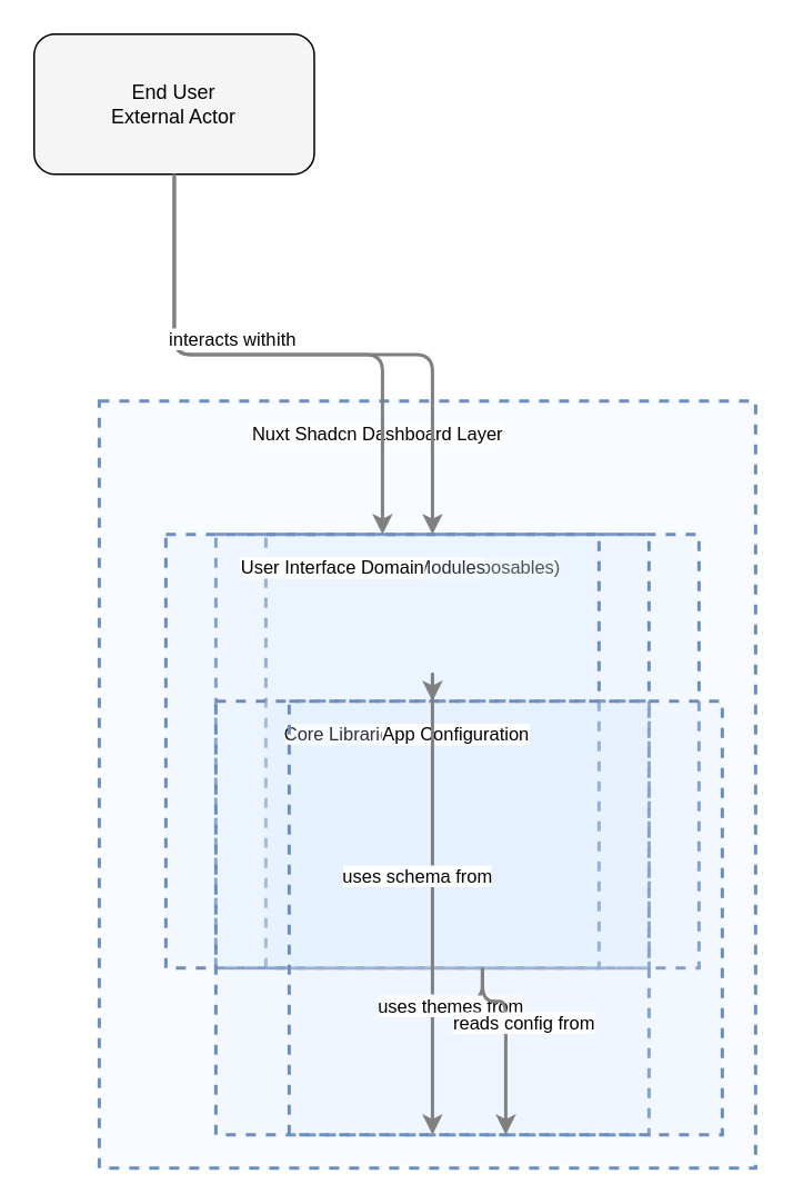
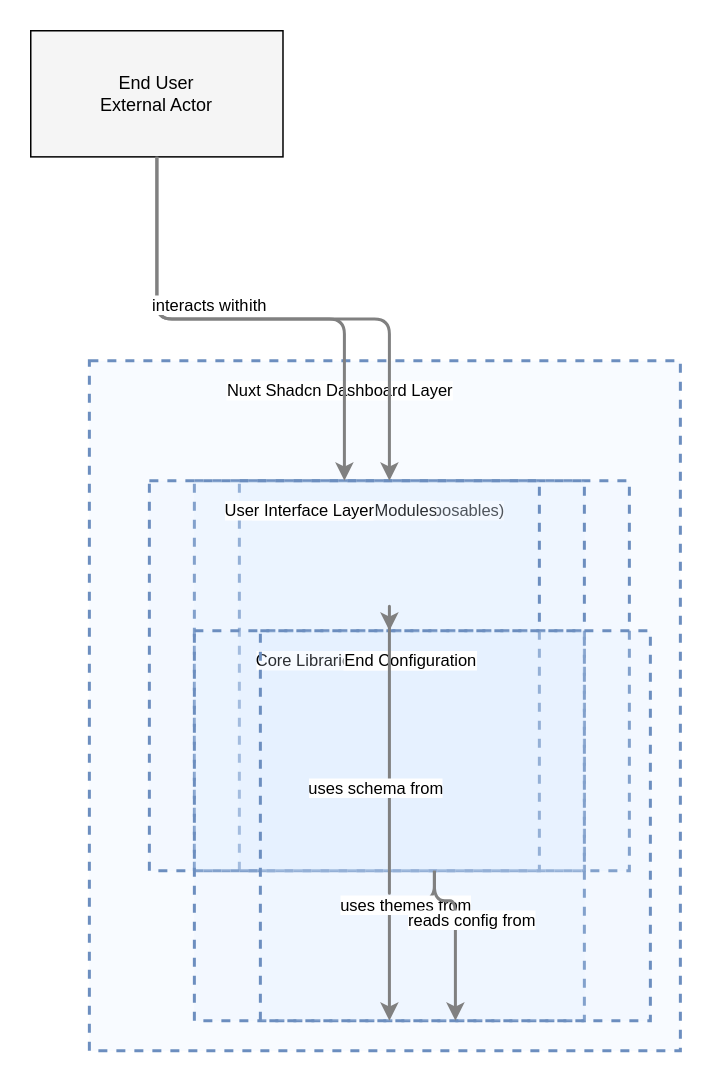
  <mxCell id="0" />
  <mxCell id="1" parent="0" />
  <mxCell id="2" value="" style="html=1;whiteSpace=wrap;container=1;fillColor=#dae8fc;strokeColor=#6c8ebf;dashed=1;fillOpacity=20;strokeWidth=2;containerType=none;recursiveResize=0;movable=1;resizable=1;autosize=0;dropTarget=0" vertex="1" parent="12"><mxGeometry x="100" y="80" width="260" height="260" as="geometry" /></mxCell>
  <mxCell id="3" value="Reusable Logic (Composables)" style="edgeLabel;html=1;align=center;verticalAlign=middle;resizable=0;labelBackgroundColor=white;spacing=5" vertex="1" parent="12"><mxGeometry x="108" y="88" width="184" height="24" as="geometry" /></mxCell>
  <mxCell id="4" value="" style="html=1;whiteSpace=wrap;container=1;fillColor=#dae8fc;strokeColor=#6c8ebf;dashed=1;fillOpacity=20;strokeWidth=2;containerType=none;recursiveResize=0;movable=1;resizable=1;autosize=0;dropTarget=0" vertex="1" parent="12"><mxGeometry x="70" y="80" width="260" height="260" as="geometry" /></mxCell>
  <mxCell id="5" value="Domain Feature Modules" style="edgeLabel;html=1;align=center;verticalAlign=middle;resizable=0;labelBackgroundColor=white;spacing=5" vertex="1" parent="12"><mxGeometry x="78" y="88" width="184" height="24" as="geometry" /></mxCell>
  <mxCell id="6" value="" style="html=1;whiteSpace=wrap;container=1;fillColor=#dae8fc;strokeColor=#6c8ebf;dashed=1;fillOpacity=20;strokeWidth=2;containerType=none;recursiveResize=0;movable=1;resizable=1;autosize=0;dropTarget=0" vertex="1" parent="12"><mxGeometry x="40" y="80" width="260" height="260" as="geometry" /></mxCell>
- <mxCell id="7" value="User Interface Domain" style="edgeLabel;html=1;align=center;verticalAlign=middle;resizable=0;labelBackgroundColor=white;spacing=5" vertex="1" parent="12"><mxGeometry x="48" y="88" width="184" height="24" as="geometry" /></mxCell>
+ <mxCell id="7" value="User Interface Layer" style="edgeLabel;html=1;align=center;verticalAlign=middle;resizable=0;labelBackgroundColor=white;spacing=5" vertex="1" parent="12"><mxGeometry x="48" y="88" width="184" height="24" as="geometry" /></mxCell>
  <mxCell id="8" value="" style="html=1;whiteSpace=wrap;container=1;fillColor=#dae8fc;strokeColor=#6c8ebf;dashed=1;fillOpacity=20;strokeWidth=2;containerType=none;recursiveResize=0;movable=1;resizable=1;autosize=0;dropTarget=0" vertex="1" parent="12"><mxGeometry x="70" y="180" width="260" height="260" as="geometry" /></mxCell>
  <mxCell id="9" value="Core Libraries &amp; Utilities" style="edgeLabel;html=1;align=center;verticalAlign=middle;resizable=0;labelBackgroundColor=white;spacing=5" vertex="1" parent="12"><mxGeometry x="78" y="188" width="184" height="24" as="geometry" /></mxCell>
  <mxCell id="10" value="" style="html=1;whiteSpace=wrap;container=1;fillColor=#dae8fc;strokeColor=#6c8ebf;dashed=1;fillOpacity=20;strokeWidth=2;containerType=none;recursiveResize=0;movable=1;resizable=1;autosize=0;dropTarget=0" vertex="1" parent="12"><mxGeometry x="114" y="180" width="260" height="260" as="geometry" /></mxCell>
- <mxCell id="11" value="App Configuration" style="edgeLabel;html=1;align=center;verticalAlign=middle;resizable=0;labelBackgroundColor=white;spacing=5" vertex="1" parent="12"><mxGeometry x="122" y="188" width="184" height="24" as="geometry" /></mxCell>
+ <mxCell id="11" value="End Configuration" style="edgeLabel;html=1;align=center;verticalAlign=middle;resizable=0;labelBackgroundColor=white;spacing=5" vertex="1" parent="12"><mxGeometry x="122" y="188" width="184" height="24" as="geometry" /></mxCell>
  <mxCell id="12" value="" style="html=1;whiteSpace=wrap;container=1;fillColor=#dae8fc;strokeColor=#6c8ebf;dashed=1;fillOpacity=20;strokeWidth=2;containerType=none;recursiveResize=0;movable=1;resizable=1;autosize=0;dropTarget=0" vertex="1" parent="1"><mxGeometry x="59.079" y="240" width="394" height="460" as="geometry" /></mxCell>
  <mxCell id="13" value="Nuxt Shadcn Dashboard Layer" style="edgeLabel;html=1;align=center;verticalAlign=middle;resizable=0;labelBackgroundColor=white;spacing=5" vertex="1" parent="1"><mxGeometry x="67.079" y="248" width="318" height="24" as="geometry" /></mxCell>
- <mxCell id="14" value="End User&lt;br&gt;External Actor" style="rounded=1;whiteSpace=wrap;html=1;fillColor=#f5f5f5" vertex="1" parent="1"><mxGeometry x="20" y="20" width="168.158" height="84.079" as="geometry" /></mxCell>
+ <mxCell id="14" value="End User&lt;br&gt;External Actor" style="whiteSpace=wrap;html=1;fillColor=#f5f5f5;rounded=0;" vertex="1" parent="1"><mxGeometry x="20" y="20" width="168.158" height="84.079" as="geometry" /></mxCell>
  <mxCell id="15" style="edgeStyle=orthogonalEdgeStyle;rounded=1;orthogonalLoop=1;jettySize=auto;html=1;strokeColor=#808080;strokeWidth=2;jumpStyle=arc;jumpSize=10;spacing=15;labelBackgroundColor=white;labelBorderColor=none" edge="1" parent="1" source="14" target="4"><mxGeometry relative="1" as="geometry" /></mxCell>
  <mxCell id="16" value="interacts with" style="edgeLabel;html=1;align=center;verticalAlign=middle;resizable=0;points=[];" vertex="1" connectable="0" parent="15"><mxGeometry x="-0.2" y="10" relative="1" as="geometry"><mxPoint as="offset" /></mxGeometry></mxCell>
  <mxCell id="17" style="edgeStyle=orthogonalEdgeStyle;rounded=1;orthogonalLoop=1;jettySize=auto;html=1;strokeColor=#808080;strokeWidth=2;jumpStyle=arc;jumpSize=10;spacing=15;labelBackgroundColor=white;labelBorderColor=none" edge="1" parent="1" source="14" target="6"><mxGeometry relative="1" as="geometry" /></mxCell>
  <mxCell id="18" value="interacts with" style="edgeLabel;html=1;align=center;verticalAlign=middle;resizable=0;points=[];" vertex="1" connectable="0" parent="17"><mxGeometry x="-0.2" y="10" relative="1" as="geometry"><mxPoint as="offset" /></mxGeometry></mxCell>
  <mxCell id="19" style="edgeStyle=orthogonalEdgeStyle;rounded=1;orthogonalLoop=1;jettySize=auto;html=1;strokeColor=#808080;strokeWidth=2;jumpStyle=arc;jumpSize=10;spacing=15;labelBackgroundColor=white;labelBorderColor=none" edge="1" parent="1" source="2" target="8"><mxGeometry relative="1" as="geometry" /></mxCell>
  <mxCell id="20" value="uses themes from" style="edgeLabel;html=1;align=center;verticalAlign=middle;resizable=0;points=[];" vertex="1" connectable="0" parent="19"><mxGeometry x="-0.2" y="10" relative="1" as="geometry"><mxPoint as="offset" /></mxGeometry></mxCell>
  <mxCell id="21" style="edgeStyle=orthogonalEdgeStyle;rounded=1;orthogonalLoop=1;jettySize=auto;html=1;strokeColor=#808080;strokeWidth=2;jumpStyle=arc;jumpSize=10;spacing=15;labelBackgroundColor=white;labelBorderColor=none" edge="1" parent="1" source="2" target="10"><mxGeometry relative="1" as="geometry" /></mxCell>
  <mxCell id="22" value="reads config from" style="edgeLabel;html=1;align=center;verticalAlign=middle;resizable=0;points=[];" vertex="1" connectable="0" parent="21"><mxGeometry x="-0.2" y="10" relative="1" as="geometry"><mxPoint as="offset" /></mxGeometry></mxCell>
  <mxCell id="23" style="edgeStyle=orthogonalEdgeStyle;rounded=1;orthogonalLoop=1;jettySize=auto;html=1;strokeColor=#808080;strokeWidth=2;jumpStyle=arc;jumpSize=10;spacing=15;labelBackgroundColor=white;labelBorderColor=none" edge="1" parent="1" source="4" target="8"><mxGeometry relative="1" as="geometry" /></mxCell>
  <mxCell id="24" value="uses schema from" style="edgeLabel;html=1;align=center;verticalAlign=middle;resizable=0;points=[];" vertex="1" connectable="0" parent="23"><mxGeometry x="-0.2" y="10" relative="1" as="geometry"><mxPoint as="offset" /></mxGeometry></mxCell>
